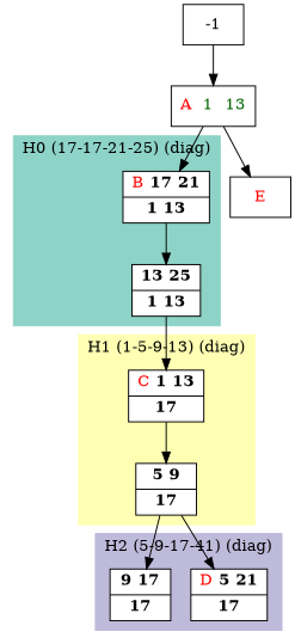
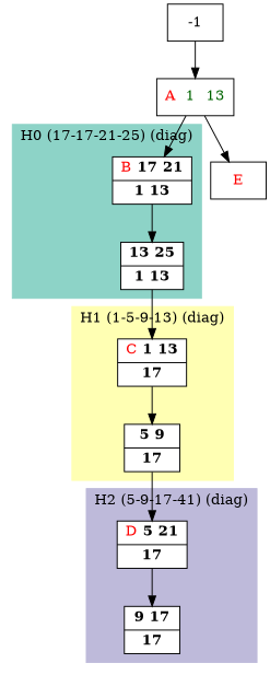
  digraph {
    node [fillcolor=white shape=record style=filled]
    n1 [label=<{  <FONT COLOR="RED">B</FONT> <b>17</b> <b>21</b>|  <b>1</b> <b>13</b>}>]
    n2 [label=<{ <b>13</b> <b>25</b>|  <b>1</b> <b>13</b>}>]
    n3 [label=<{  <FONT COLOR="RED">C</FONT> <b>1</b> <b>13</b>|  <b>17</b>}>]
    n4 [label=<{ <b>5</b> <b>9</b>|  <b>17</b>}>]
    n5 [label=<{  <FONT COLOR="RED">D</FONT> <b>5</b> <b>21</b>|  <b>17</b>}>]
    n6 [label=<{ <b>9</b> <b>17</b>|  <b>17</b>}>]
    n7 [label=<{  <FONT COLOR="RED">A</FONT>  <FONT COLOR="DARKGREEN">1</FONT>  <FONT COLOR="DARKGREEN">13</FONT>}> fillcolor="" style=""]
    n8 [label=<{  <FONT COLOR="RED">E</FONT>}> fillcolor="" style=""]
    -1 [shape=box fillcolor="" style=""]
    subgraph cluster_1 {
      color="#8DD3C7"
      label="H0 (17-17-21-25) (diag)"
      labeljust=l
      style=filled
      n1
      n2
    }
    subgraph cluster_2 {
      color="#FFFFB3"
      label="H1 (1-5-9-13) (diag)"
      labeljust=l
      style=filled
      n3
      n4
    }
    subgraph cluster_3 {
      color="#BEBADA"
      label="H2 (5-9-17-41) (diag)"
      labeljust=l
      style=filled
      n5
      n6
    }
    n1 -> n2
    n2 -> n3
    n3 -> n4
    n4 -> n5
-   n4 -> n6
+   n5 -> n6
    n7 -> n1
    n7 -> n8
    -1 -> n7
  }
